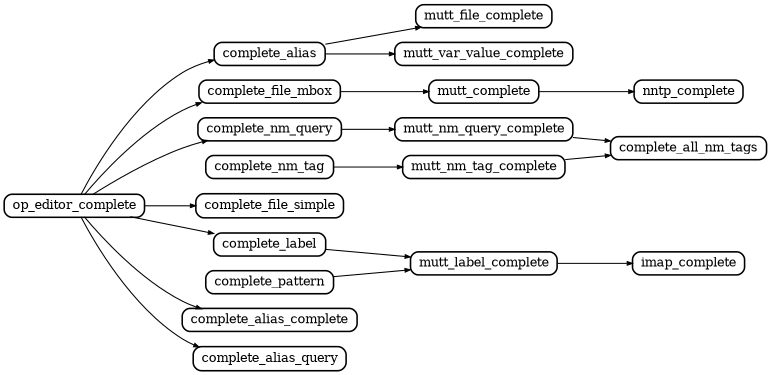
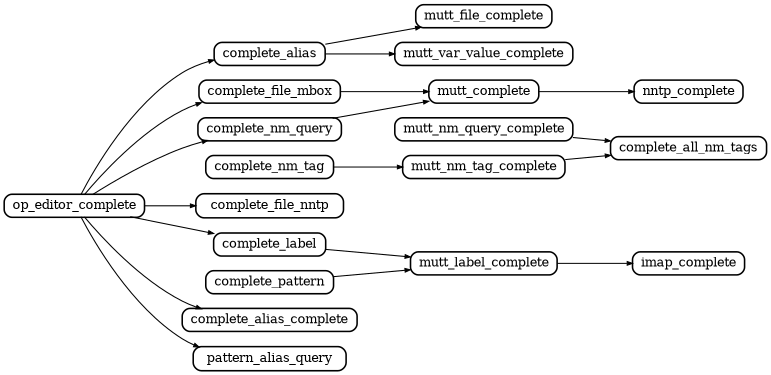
  digraph {
    compound=true
    nodesep=0.2
    rankdir=LR
    ranksep=0.5
    node [color=black fillcolor="#ffffff" fontsize=12 penwidth=1.5 shape=Mrecord style=filled]
    edge [arrowsize=0.5 penwidth=1.0]
    n1 [height=0.2 label=complete_alias]
    n2 [height=0.2 label=mutt_file_complete]
    mutt_var_value_complete [height=0.2]
    complete_file_mbox [height=0.2]
    mutt_complete [height=0.2]
    nntp_complete [height=0.2]
    imap_complete [height=0.2]
-   complete_file_simple [height=0.2]
+   complete_file_simple [height=0.2 label=complete_file_nntp]
    complete_label [height=0.2]
    mutt_label_complete [height=0.2]
    complete_nm_query [height=0.2]
    mutt_nm_query_complete [height=0.2]
    complete_all_nm_tags [height=0.2]
    complete_nm_tag [height=0.2]
    mutt_nm_tag_complete [height=0.2]
    complete_pattern [height=0.2]
    op_editor_complete [height=0.2]
    complete_alias_complete [height=0.2]
-   complete_alias_query [height=0.2]
+   complete_alias_query [height=0.2 label=pattern_alias_query]
    n1 -> n2
    n1 -> mutt_var_value_complete
    complete_file_mbox -> mutt_complete
    mutt_complete -> nntp_complete
    complete_label -> mutt_label_complete
    mutt_label_complete -> imap_complete
-   complete_nm_query -> mutt_nm_query_complete
+   complete_nm_query -> mutt_complete
    mutt_nm_query_complete -> complete_all_nm_tags
    complete_nm_tag -> mutt_nm_tag_complete
    mutt_nm_tag_complete -> complete_all_nm_tags
    complete_pattern -> mutt_label_complete
    op_editor_complete -> n1
    op_editor_complete -> complete_file_mbox
    op_editor_complete -> complete_file_simple
    op_editor_complete -> complete_label
    op_editor_complete -> complete_nm_query
    op_editor_complete -> complete_alias_complete
    op_editor_complete -> complete_alias_query
  }
